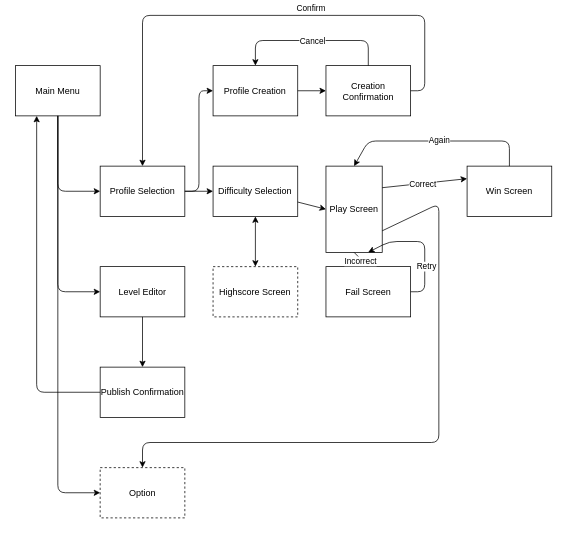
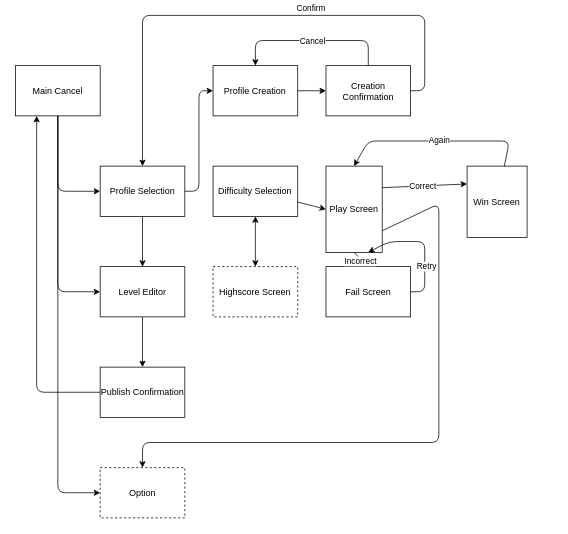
  <mxCell id="0" />
  <mxCell id="1" parent="0" />
  <mxCell id="2" value="" style="group" parent="1" vertex="1" connectable="0"><mxGeometry x="20" y="20" width="715" height="670" as="geometry" /></mxCell>
- <mxCell id="3" value="Main Menu" style="rounded=0;whiteSpace=wrap;html=1;fillColor=none;" parent="2" vertex="1"><mxGeometry y="67" width="112.895" height="67" as="geometry" /></mxCell>
+ <mxCell id="3" value="Main Cancel" style="rounded=0;whiteSpace=wrap;html=1;fillColor=none;" parent="2" vertex="1"><mxGeometry y="67" width="112.895" height="67" as="geometry" /></mxCell>
  <mxCell id="4" value="Profile Selection" style="rounded=0;whiteSpace=wrap;html=1;fillColor=none;" parent="2" vertex="1"><mxGeometry x="112.895" y="201" width="112.895" height="67" as="geometry" /></mxCell>
  <mxCell id="5" style="edgeStyle=none;html=1;entryX=0;entryY=0.5;entryDx=0;entryDy=0;" parent="2" source="3" target="4" edge="1"><mxGeometry relative="1" as="geometry"><Array as="points"><mxPoint x="56.447" y="234.5" /></Array></mxGeometry></mxCell>
  <mxCell id="6" value="Level Editor" style="rounded=0;whiteSpace=wrap;html=1;fillColor=none;" parent="2" vertex="1"><mxGeometry x="112.895" y="335" width="112.895" height="67" as="geometry" /></mxCell>
  <mxCell id="7" style="html=1;entryX=0;entryY=0.5;entryDx=0;entryDy=0;startArrow=none;startFill=0;" parent="2" source="3" target="6" edge="1"><mxGeometry relative="1" as="geometry"><Array as="points"><mxPoint x="56.447" y="368.5" /></Array></mxGeometry></mxCell>
  <mxCell id="8" value="Option" style="rounded=0;whiteSpace=wrap;html=1;fillColor=none;dashed=1;" parent="2" vertex="1"><mxGeometry x="112.895" y="603" width="112.895" height="67" as="geometry" /></mxCell>
  <mxCell id="9" style="edgeStyle=none;html=1;entryX=0;entryY=0.5;entryDx=0;entryDy=0;" parent="2" source="3" target="8" edge="1"><mxGeometry relative="1" as="geometry"><Array as="points"><mxPoint x="56.447" y="636.5" /></Array></mxGeometry></mxCell>
  <mxCell id="10" value="Profile Creation" style="rounded=0;whiteSpace=wrap;html=1;fillColor=none;" parent="2" vertex="1"><mxGeometry x="263.421" y="67" width="112.895" height="67" as="geometry" /></mxCell>
  <mxCell id="11" style="edgeStyle=none;html=1;entryX=0;entryY=0.5;entryDx=0;entryDy=0;startArrow=none;startFill=0;" parent="2" source="4" target="10" edge="1"><mxGeometry relative="1" as="geometry"><Array as="points"><mxPoint x="244.605" y="234.5" /><mxPoint x="244.605" y="100.5" /></Array></mxGeometry></mxCell>
  <mxCell id="12" value="Difficulty Selection" style="rounded=0;whiteSpace=wrap;html=1;fillColor=none;" parent="2" vertex="1"><mxGeometry x="263.421" y="201" width="112.895" height="67" as="geometry" /></mxCell>
- <mxCell id="13" style="edgeStyle=none;html=1;entryX=0;entryY=0.5;entryDx=0;entryDy=0;startArrow=none;startFill=0;" parent="2" source="4" target="12" edge="1"><mxGeometry relative="1" as="geometry" /></mxCell>
+ <mxCell id="13" style="edgeStyle=none;html=1;startArrow=none;startFill=0;" parent="2" source="4" target="6" edge="1"><mxGeometry relative="1" as="geometry" /></mxCell>
  <mxCell id="14" style="edgeStyle=none;html=1;entryX=0.5;entryY=0;entryDx=0;entryDy=0;startArrow=none;startFill=0;" parent="2" source="18" target="10" edge="1"><mxGeometry relative="1" as="geometry"><Array as="points"><mxPoint x="470.395" y="33.5" /><mxPoint x="319.868" y="33.5" /></Array></mxGeometry></mxCell>
  <mxCell id="15" value="Cancel" style="edgeLabel;html=1;align=center;verticalAlign=middle;resizable=0;points=[];" parent="14" vertex="1" connectable="0"><mxGeometry x="-0.097" y="-1" relative="1" as="geometry"><mxPoint x="-10" y="1" as="offset" /></mxGeometry></mxCell>
  <mxCell id="16" style="edgeStyle=none;html=1;entryX=0.5;entryY=0;entryDx=0;entryDy=0;startArrow=none;startFill=0;" parent="2" source="18" target="4" edge="1"><mxGeometry relative="1" as="geometry"><Array as="points"><mxPoint x="545.658" y="100.5" /><mxPoint x="545.658" /><mxPoint x="169.342" /></Array></mxGeometry></mxCell>
  <mxCell id="17" value="Confirm" style="edgeLabel;html=1;align=center;verticalAlign=middle;resizable=0;points=[];" parent="16" vertex="1" connectable="0"><mxGeometry x="-0.923" y="-1" relative="1" as="geometry"><mxPoint x="-153" y="-102" as="offset" /></mxGeometry></mxCell>
  <mxCell id="18" value="Creation Confirmation" style="rounded=0;whiteSpace=wrap;html=1;fillColor=none;" parent="2" vertex="1"><mxGeometry x="413.947" y="67" width="112.895" height="67" as="geometry" /></mxCell>
  <mxCell id="19" style="edgeStyle=none;html=1;entryX=0;entryY=0.5;entryDx=0;entryDy=0;startArrow=none;startFill=0;" parent="2" source="10" target="18" edge="1"><mxGeometry relative="1" as="geometry" /></mxCell>
  <mxCell id="20" style="edgeStyle=none;html=1;entryX=0.5;entryY=0;entryDx=0;entryDy=0;startArrow=none;startFill=0;exitX=1;exitY=0.75;exitDx=0;exitDy=0;" parent="2" source="21" target="8" edge="1"><mxGeometry relative="1" as="geometry"><Array as="points"><mxPoint x="564.474" y="251.25" /><mxPoint x="564.474" y="569.5" /><mxPoint x="169.342" y="569.5" /></Array></mxGeometry></mxCell>
  <mxCell id="21" value="Play Screen" style="rounded=0;whiteSpace=wrap;html=1;fillColor=none;" parent="2" vertex="1"><mxGeometry x="413.947" y="201" width="75" height="115" as="geometry" /></mxCell>
  <mxCell id="22" style="edgeStyle=none;html=1;entryX=0;entryY=0.5;entryDx=0;entryDy=0;startArrow=none;startFill=0;" parent="2" source="12" target="21" edge="1"><mxGeometry relative="1" as="geometry" /></mxCell>
  <mxCell id="23" style="edgeStyle=none;html=1;startArrow=none;startFill=0;exitX=0;exitY=0.5;exitDx=0;exitDy=0;entryX=0.25;entryY=1;entryDx=0;entryDy=0;" parent="2" source="24" target="3" edge="1"><mxGeometry relative="1" as="geometry"><mxPoint y="100.5" as="targetPoint" /><Array as="points"><mxPoint x="28.224" y="502.5" /></Array></mxGeometry></mxCell>
  <mxCell id="24" value="Publish Confirmation" style="rounded=0;whiteSpace=wrap;html=1;fillColor=none;" parent="2" vertex="1"><mxGeometry x="112.895" y="469" width="112.895" height="67" as="geometry" /></mxCell>
  <mxCell id="25" style="edgeStyle=none;html=1;entryX=0.5;entryY=0;entryDx=0;entryDy=0;startArrow=none;startFill=0;" parent="2" source="6" target="24" edge="1"><mxGeometry relative="1" as="geometry" /></mxCell>
  <mxCell id="26" value="Highscore Screen" style="rounded=0;whiteSpace=wrap;html=1;fillColor=none;dashed=1;" parent="2" vertex="1"><mxGeometry x="263.421" y="335" width="112.895" height="67" as="geometry" /></mxCell>
  <mxCell id="27" style="edgeStyle=none;html=1;entryX=0.5;entryY=0;entryDx=0;entryDy=0;startArrow=classic;startFill=1;exitX=0.5;exitY=1;exitDx=0;exitDy=0;" parent="2" source="12" target="26" edge="1"><mxGeometry relative="1" as="geometry"><Array as="points"><mxPoint x="319.868" y="301.5" /></Array></mxGeometry></mxCell>
  <mxCell id="28" style="edgeStyle=none;html=1;entryX=0.5;entryY=0;entryDx=0;entryDy=0;startArrow=none;startFill=0;" parent="2" source="30" target="21" edge="1"><mxGeometry relative="1" as="geometry"><Array as="points"><mxPoint x="658.553" y="167.5" /><mxPoint x="470.395" y="167.5" /></Array></mxGeometry></mxCell>
  <mxCell id="29" value="Again" style="edgeLabel;html=1;align=center;verticalAlign=middle;resizable=0;points=[];" parent="28" vertex="1" connectable="0"><mxGeometry x="-0.242" y="-2" relative="1" as="geometry"><mxPoint x="-29" as="offset" /></mxGeometry></mxCell>
- <mxCell id="30" value="Win Screen" style="rounded=0;whiteSpace=wrap;html=1;fillColor=none;" parent="2" vertex="1"><mxGeometry x="602.105" y="201" width="112.895" height="67" as="geometry" /></mxCell>
+ <mxCell id="30" value="Win Screen" style="rounded=0;whiteSpace=wrap;html=1;fillColor=none;" parent="2" vertex="1"><mxGeometry x="602.105" y="201" width="80" height="95" as="geometry" /></mxCell>
  <mxCell id="31" style="edgeStyle=none;html=1;entryX=0;entryY=0.25;entryDx=0;entryDy=0;startArrow=none;startFill=0;exitX=1;exitY=0.25;exitDx=0;exitDy=0;" parent="2" source="21" target="30" edge="1"><mxGeometry relative="1" as="geometry"><Array as="points" /></mxGeometry></mxCell>
  <mxCell id="32" value="Correct" style="edgeLabel;html=1;align=center;verticalAlign=middle;resizable=0;points=[];" parent="31" vertex="1" connectable="0"><mxGeometry x="-0.209" y="-2" relative="1" as="geometry"><mxPoint x="9" y="-2" as="offset" /></mxGeometry></mxCell>
  <mxCell id="33" style="edgeStyle=none;html=1;entryX=0.75;entryY=1;entryDx=0;entryDy=0;startArrow=none;startFill=0;exitX=1;exitY=0.5;exitDx=0;exitDy=0;" parent="2" source="35" target="21" edge="1"><mxGeometry relative="1" as="geometry"><Array as="points"><mxPoint x="545.658" y="368.5" /><mxPoint x="545.658" y="301.5" /><mxPoint x="498.618" y="301.5" /></Array></mxGeometry></mxCell>
  <mxCell id="34" value="Retry" style="edgeLabel;html=1;align=center;verticalAlign=middle;resizable=0;points=[];" parent="33" vertex="1" connectable="0"><mxGeometry x="-0.226" y="-2" relative="1" as="geometry"><mxPoint y="11" as="offset" /></mxGeometry></mxCell>
  <mxCell id="35" value="Fail Screen" style="rounded=0;whiteSpace=wrap;html=1;fillColor=none;" parent="2" vertex="1"><mxGeometry x="413.947" y="335" width="112.895" height="67" as="geometry" /></mxCell>
  <mxCell id="36" style="edgeStyle=none;html=1;startArrow=none;startFill=0;exitX=0.5;exitY=1;exitDx=0;exitDy=0;entryX=0.5;entryY=0;entryDx=0;entryDy=0;" parent="2" source="21" target="35" edge="1"><mxGeometry relative="1" as="geometry"><mxPoint x="536.25" y="385.25" as="targetPoint" /><Array as="points" /></mxGeometry></mxCell>
  <mxCell id="37" value="Incorrect" style="edgeLabel;html=1;align=center;verticalAlign=middle;resizable=0;points=[];" parent="36" vertex="1" connectable="0"><mxGeometry x="-0.191" relative="1" as="geometry"><mxPoint y="4" as="offset" /></mxGeometry></mxCell>
